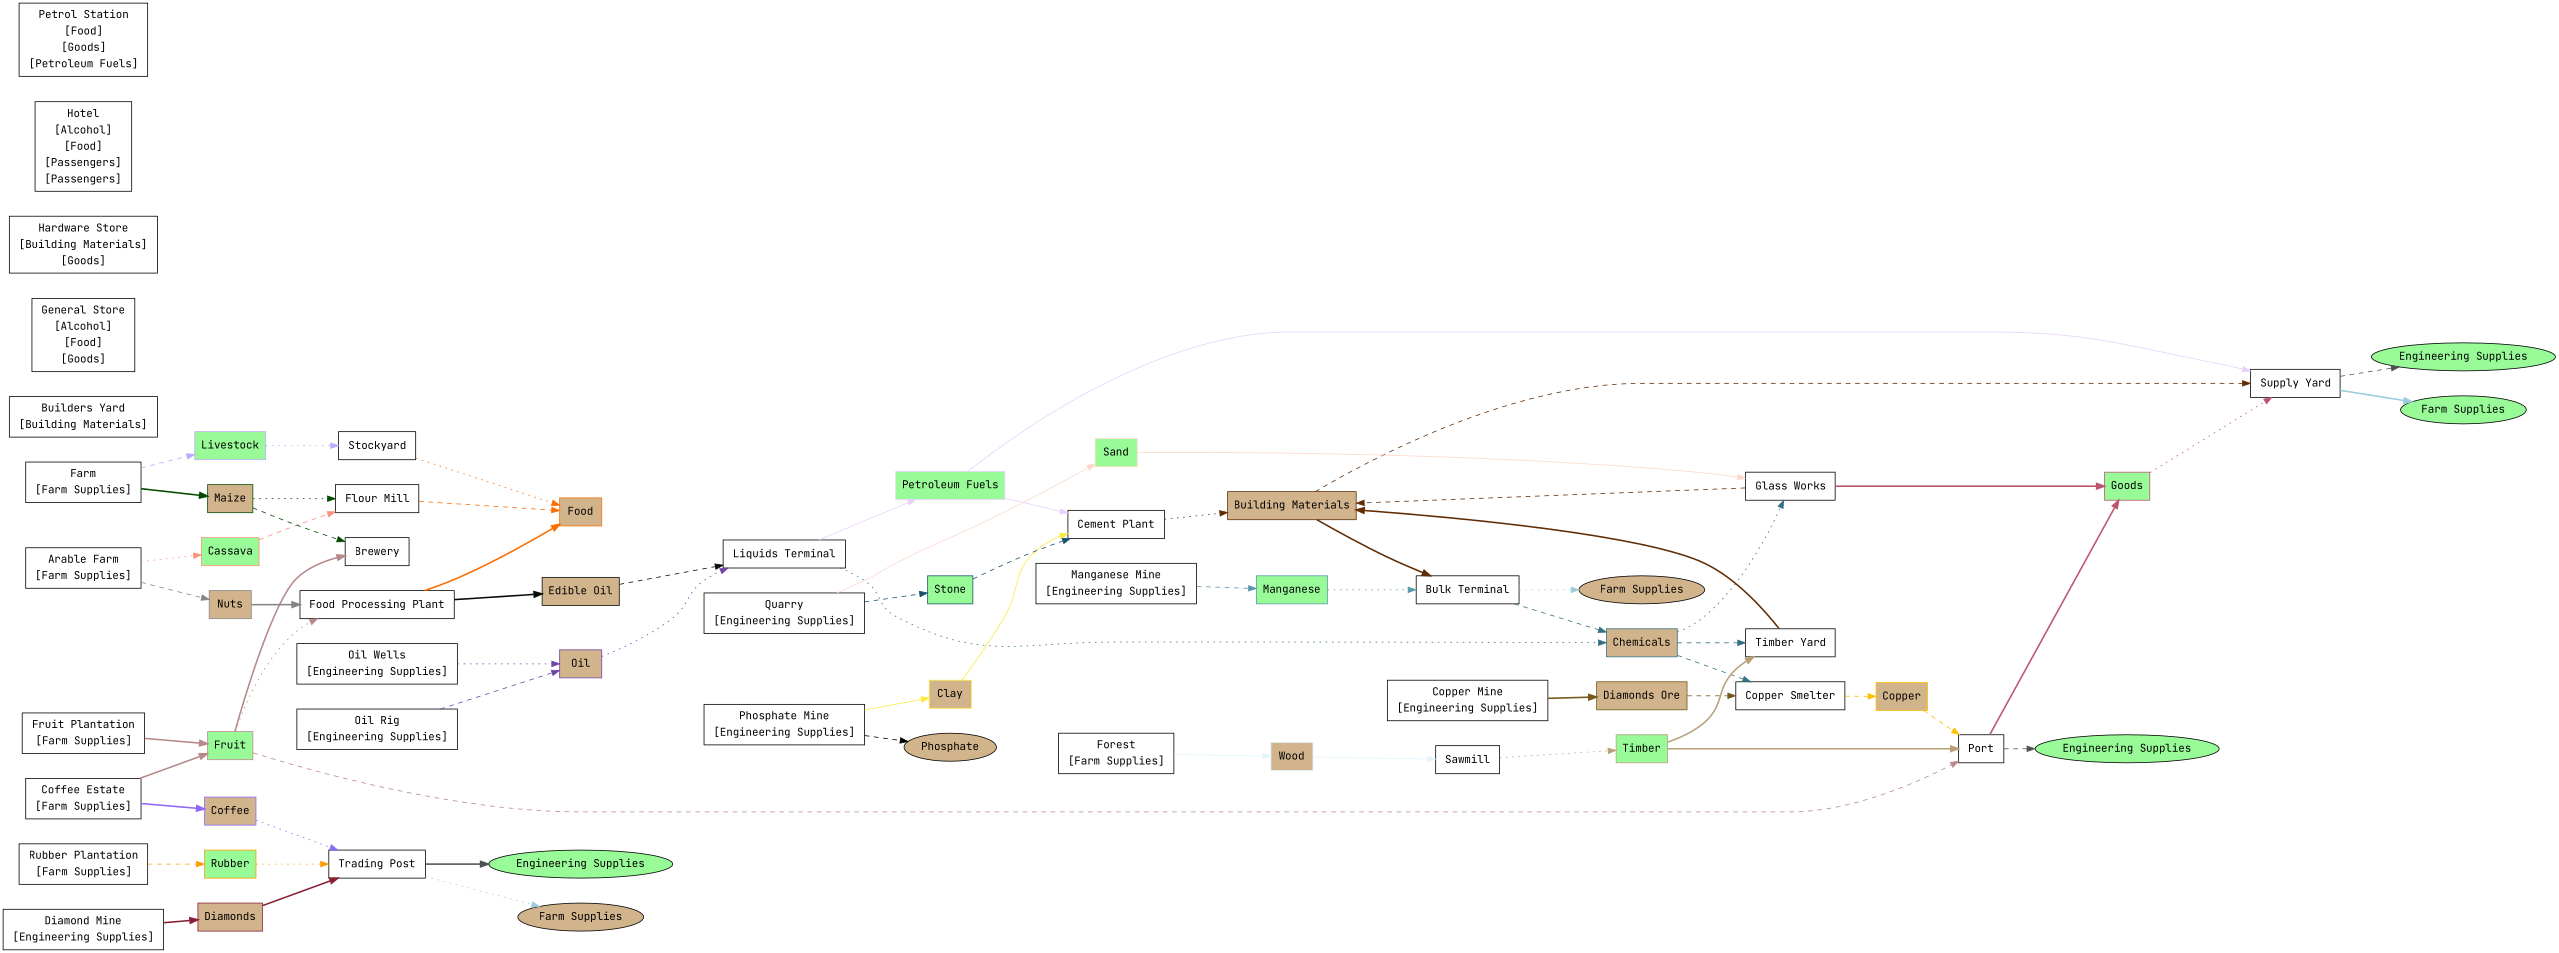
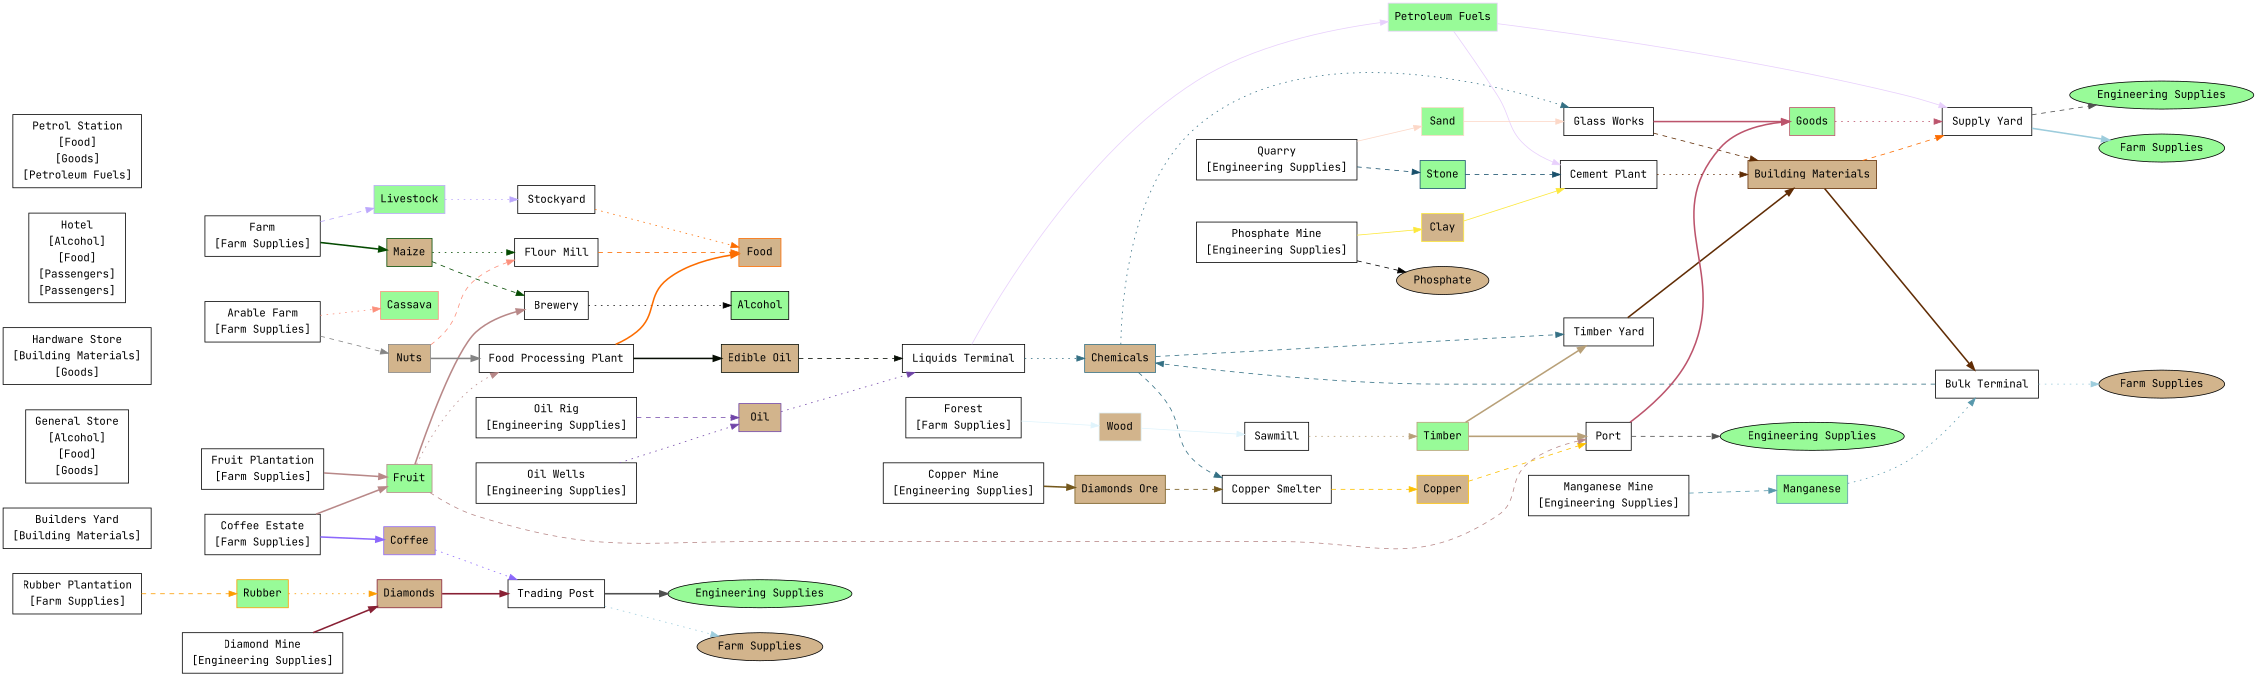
  digraph {
    fname="docs/html/in_a_hot_country.dot"
    fontname="JetBrains Mono"
    nodesep=0.44
    rankdir=LR
    ranksep=0.55
    node [fontname="JetBrains Mono" shape=box]
    edge [color="#602c4" fontname="JetBrains Mono" style=dashed weight=2]
+   n1 [color="#e000" fillcolor=palegreen label=Alcohol shape=rectangle style=filled]
    n2 [color="#602c4" fillcolor=tan label="Building Materials" shape=rectangle style=filled]
    n3 [label=<             <table border="0" cellborder="0">                 <tr><td>Bulk Terminal</td></tr>                                                                                                                                                                                                                                                                              </table>         >]
    n4 [label=<             <table border="0" cellborder="0">                 <tr><td>Supply Yard</td></tr>                                                                                                                                                                                                                                                                              </table>         >]
    n5 [color="#347084" fillcolor=tan label=Chemicals shape=rectangle style=filled]
    n6 [fillcolor=tan label="Farm Supplies" shape=ellipse style=filled]
    n7 [fillcolor=palegreen label="Engineering Supplies" shape=ellipse style=filled]
    n8 [fillcolor=palegreen label="Farm Supplies" shape=ellipse style=filled]
    n9 [label=<             <table border="0" cellborder="0">                 <tr><td>Copper Smelter</td></tr>                                                                                                                                                                                              </table>         >]
    n10 [label=<             <table border="0" cellborder="0">                 <tr><td>Glass Works</td></tr>                                                                                                                                                                                              </table>         >]
    n11 [label=<             <table border="0" cellborder="0">                 <tr><td>Timber Yard</td></tr>                                                                                                                                                                                              </table>         >]
    n12 [color="#fc907c" fillcolor=palegreen label=Cassava shape=rectangle style=filled]
    n13 [label=<             <table border="0" cellborder="0">                 <tr><td>Flour Mill</td></tr>                                                                                                                                                                                              </table>         >]
    n14 [color="#fc6c0" fillcolor=tan label=Food shape=rectangle style=filled]
    n15 [color="#fcc00" fillcolor=tan label=Copper shape=rectangle style=filled]
    n16 [color="#bc546c" fillcolor=palegreen label=Goods shape=rectangle style=filled]
    n17 [label=<             <table border="0" cellborder="0">                 <tr><td>Port</td></tr>                                                                                                                                                                                                                                                                              </table>         >]
    n18 [color="#fce83c" fillcolor=tan label=Clay shape=rectangle style=filled]
    n19 [label=<             <table border="0" cellborder="0">                 <tr><td>Cement Plant</td></tr>                                                                                                                                                                                                                                                                              </table>         >]
    n20 [color="#8c68fc" fillcolor=tan label=Coffee shape=rectangle style=filled]
    n21 [label=<             <table border="0" cellborder="0">                 <tr><td>Trading Post</td></tr>                                                                                                                                                                                                                                                                              </table>         >]
    n22 [fillcolor=palegreen label="Engineering Supplies" shape=ellipse style=filled]
    n23 [fillcolor=tan label="Farm Supplies" shape=ellipse style=filled]
    n24 [fillcolor=palegreen label="Engineering Supplies" shape=ellipse style=filled]
    n25 [color="#74581c" fillcolor=tan label="Diamonds Ore" shape=rectangle style=filled]
    n26 [color="#882034" fillcolor=tan label=Diamonds shape=rectangle style=filled]
    n27 [color="#060d4" fillcolor=tan label="Edible Oil" shape=rectangle style=filled]
    n28 [label=<             <table border="0" cellborder="0">                 <tr><td>Liquids Terminal</td></tr>                                                                                                                                                                                              </table>         >]
    n29 [color="#e8d0fc" fillcolor=palegreen label="Petroleum Fuels" shape=rectangle style=filled]
    n30 [color="#b88888" fillcolor=palegreen label=Fruit shape=rectangle style=filled]
    n31 [label=<             <table border="0" cellborder="0">                 <tr><td>Brewery</td></tr>                                                                                                                                                                                              </table>         >]
    n32 [label=<             <table border="0" cellborder="0">                 <tr><td>Food Processing Plant</td></tr>                                                                                                                                                                                              </table>         >]
    n33 [color="#bca8fc" fillcolor=palegreen label=Livestock shape=rectangle style=filled]
    n34 [label=<             <table border="0" cellborder="0">                 <tr><td>Stockyard</td></tr>                                                                                                              </table>         >]
    n35 [color="#034a0" fillcolor=tan label=Maize shape=rectangle style=filled]
    n36 [color="#5898ac" fillcolor=palegreen label=Manganese shape=rectangle style=filled]
    n37 [color="#848484" fillcolor=tan label=Nuts shape=rectangle style=filled]
    n38 [color="#7044a8" fillcolor=tan label=Oil shape=rectangle style=filled]
    n39 [color="#a000" fillcolor=tan label=Phosphate shape=ellipse style=filled]
    n40 [color="#fc9c0" fillcolor=palegreen label=Rubber shape=rectangle style=filled]
    n41 [color="#fcd8c8" fillcolor=palegreen label=Sand shape=rectangle style=filled]
    n42 [color="#18506c" fillcolor=palegreen label=Stone shape=rectangle style=filled]
    n43 [color="#b8a078" fillcolor=palegreen label=Timber shape=rectangle style=filled]
    n44 [color="#e0f4fc" fillcolor=tan label=Wood shape=rectangle style=filled]
    n45 [label=<             <table border="0" cellborder="0">                 <tr><td>Sawmill</td></tr>                                                                                                              </table>         >]
    n46 [label=<             <table border="0" cellborder="0">                 <tr><td>Arable Farm</td></tr>                                                               <tr><td>[Farm Supplies]</td></tr>                                                                                             </table>         >]
    n47 [label=<             <table border="0" cellborder="0">                 <tr><td>Builders Yard</td></tr>                                                                                                         <tr><td>[Building Materials]</td></tr>                                                   </table>         >]
    n48 [label=<             <table border="0" cellborder="0">                 <tr><td>Coffee Estate</td></tr>                                                               <tr><td>[Farm Supplies]</td></tr>                                                                                             </table>         >]
    n49 [label=<             <table border="0" cellborder="0">                 <tr><td>Copper Mine</td></tr>                                                               <tr><td>[Engineering Supplies]</td></tr>                                                                                             </table>         >]
    n50 [label=<             <table border="0" cellborder="0">                 <tr><td>Diamond Mine</td></tr>                                                               <tr><td>[Engineering Supplies]</td></tr>                                                                                             </table>         >]
    n51 [label=<             <table border="0" cellborder="0">                 <tr><td>Farm</td></tr>                                                               <tr><td>[Farm Supplies]</td></tr>                                                                                             </table>         >]
    n52 [label=<             <table border="0" cellborder="0">                 <tr><td>Forest</td></tr>                                                               <tr><td>[Farm Supplies]</td></tr>                                                                                             </table>         >]
    n53 [label=<             <table border="0" cellborder="0">                 <tr><td>Fruit Plantation</td></tr>                                                               <tr><td>[Farm Supplies]</td></tr>                                                                                             </table>         >]
    n54 [label=<             <table border="0" cellborder="0">                 <tr><td>General Store</td></tr>                                                                                                         <tr><td>[Alcohol]</td></tr>                                                                                                                              <tr><td>[Food]</td></tr>                                                                                                                              <tr><td>[Goods]</td></tr>                                                   </table>         >]
    n55 [label=<             <table border="0" cellborder="0">                 <tr><td>Hardware Store</td></tr>                                                                                                         <tr><td>[Building Materials]</td></tr>                                                                                                                              <tr><td>[Goods]</td></tr>                                                   </table>         >]
    n56 [label=<             <table border="0" cellborder="0">                 <tr><td>Hotel</td></tr>                                                                                                         <tr><td>[Alcohol]</td></tr>                                                                                                                              <tr><td>[Food]</td></tr>                                                                                                         <tr><td>[Passengers]</td></tr>                                                                   <tr><td>[Passengers]</td></tr>                                                   </table>         >]
    n57 [label=<             <table border="0" cellborder="0">                 <tr><td>Manganese Mine</td></tr>                                                               <tr><td>[Engineering Supplies]</td></tr>                                                                                             </table>         >]
    n58 [label=<             <table border="0" cellborder="0">                 <tr><td>Oil Rig</td></tr>                                                               <tr><td>[Engineering Supplies]</td></tr>                                                                                             </table>         >]
    n59 [label=<             <table border="0" cellborder="0">                 <tr><td>Oil Wells</td></tr>                                                               <tr><td>[Engineering Supplies]</td></tr>                                                                                             </table>         >]
    n60 [label=<             <table border="0" cellborder="0">                 <tr><td>Petrol Station</td></tr>                                                                                                         <tr><td>[Food]</td></tr>                                                                                                                              <tr><td>[Goods]</td></tr>                                                                                                                              <tr><td>[Petroleum Fuels]</td></tr>                                                   </table>         >]
    n61 [label=<             <table border="0" cellborder="0">                 <tr><td>Phosphate Mine</td></tr>                                                               <tr><td>[Engineering Supplies]</td></tr>                                                                                             </table>         >]
    n62 [label=<             <table border="0" cellborder="0">                 <tr><td>Quarry</td></tr>                                                               <tr><td>[Engineering Supplies]</td></tr>                                                                                             </table>         >]
    n63 [label=<             <table border="0" cellborder="0">                 <tr><td>Rubber Plantation</td></tr>                                                               <tr><td>[Farm Supplies]</td></tr>                                                                                             </table>         >]
    n2 -> n3 [style=bold weight=3]
-   n2 -> n4 [weight=3]
+   n2 -> n4 [color="#fc6c0" weight=3]
    n3 -> n5 [color="#347084"]
    n3 -> n6 [color="#9cccdc" style=dotted]
    n4 -> n7 [color="#505050"]
    n4 -> n8 [color="#9cccdc" style=bold]
    n5 -> n9 [color="#347084"]
    n5 -> n10 [color="#347084" style=dotted]
    n5 -> n11 [color="#347084"]
    n9 -> n15 [color="#fcc00" weight=1]
    n10 -> n2
    n10 -> n16 [color="#bc546c" style=bold]
    n11 -> n2 [style=bold weight=1]
-   n12 -> n13 [color="#fc907c"]
+   n37 -> n13 [color="#fc907c"]
    n13 -> n14 [color="#fc6c0" weight=1]
    n15 -> n17 [color="#fcc00" weight=3]
    n16 -> n4 [color="#bc546c" style=dotted weight=3]
    n17 -> n16 [color="#bc546c" style=bold]
    n17 -> n24 [color="#505050"]
    n18 -> n19 [color="#fce83c" weight=3 style=""]
    n19 -> n2 [style=dotted weight=1]
    n20 -> n21 [color="#8c68fc" style=dotted weight=3]
    n21 -> n22 [color="#505050" style=bold]
    n21 -> n23 [color="#9cccdc" style=dotted]
    n25 -> n9 [color="#74581c"]
    n26 -> n21 [color="#882034" style=bold weight=3]
    n27 -> n28 [color="#060d4"]
    n28 -> n5 [color="#347084" style=dotted]
    n28 -> n29 [color="#e8d0fc" style=""]
    n29 -> n4 [color="#e8d0fc" weight=3 style=""]
    n29 -> n19 [color="#e8d0fc" weight=3 style=""]
    n30 -> n17 [color="#b88888" weight=3]
    n30 -> n31 [color="#b88888" style=bold]
    n30 -> n32 [color="#b88888" style=dotted]
+   n31 -> n1 [color="#e000" style=dotted weight=1]
    n32 -> n14 [color="#fc6c0" style=bold]
    n32 -> n27 [color="#060d4" style=bold]
    n33 -> n34 [color="#bca8fc" style=dotted weight=1]
    n34 -> n14 [color="#fc6c0" style=dotted weight=1]
    n35 -> n13 [color="#034a0" style=dotted]
    n35 -> n31 [color="#034a0"]
    n36 -> n3 [color="#5898ac" style=dotted weight=3]
    n37 -> n32 [color="#848484" style=bold]
    n38 -> n28 [color="#7044a8" style=dotted]
-   n40 -> n21 [color="#fc9c0" style=dotted weight=3]
+   n40 -> n26 [color="#fc9c0" style=dotted weight=3]
    n41 -> n10 [color="#fcd8c8" style=""]
    n42 -> n19 [color="#18506c" weight=3]
    n43 -> n11 [color="#b8a078" style=bold]
    n43 -> n17 [color="#b8a078" style=bold weight=3]
    n44 -> n45 [color="#e0f4fc" weight=1 style=""]
    n45 -> n43 [color="#b8a078" style=dotted weight=1]
    n46 -> n12 [color="#fc907c" style=dotted]
    n46 -> n37 [color="#848484"]
    n48 -> n20 [color="#8c68fc" style=bold]
    n48 -> n30 [color="#b88888" style=bold]
    n49 -> n25 [color="#74581c" style=bold weight=1]
    n50 -> n26 [color="#882034" style=bold weight=1]
    n51 -> n33 [color="#bca8fc"]
    n51 -> n35 [color="#034a0" style=bold]
    n52 -> n44 [color="#e0f4fc" weight=1 style=""]
    n53 -> n30 [color="#b88888" style=bold weight=1]
    n57 -> n36 [color="#5898ac" weight=1]
    n58 -> n38 [color="#7044a8"]
    n59 -> n38 [color="#7044a8" style=dotted weight=1]
    n61 -> n18 [color="#fce83c" style=""]
    n61 -> n39 [color="#a000"]
    n62 -> n41 [color="#fcd8c8" style=""]
    n62 -> n42 [color="#18506c"]
    n63 -> n40 [color="#fc9c0" weight=1]
  }
